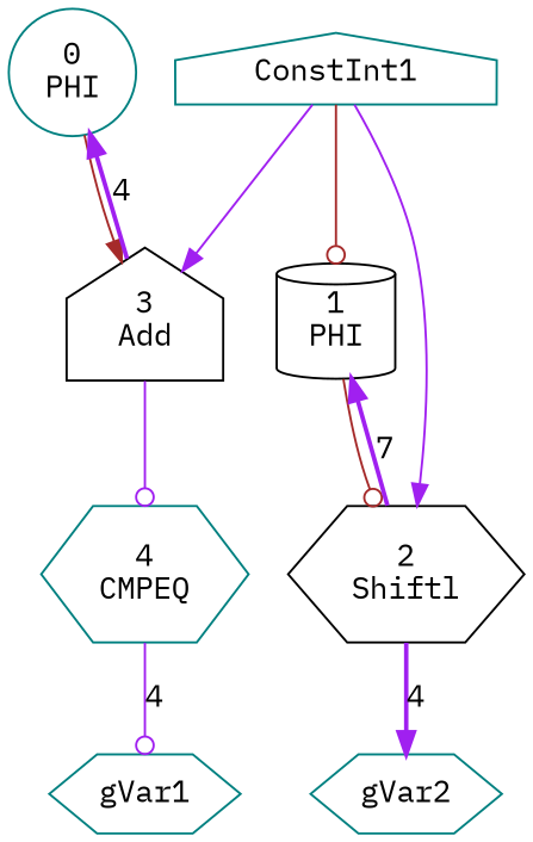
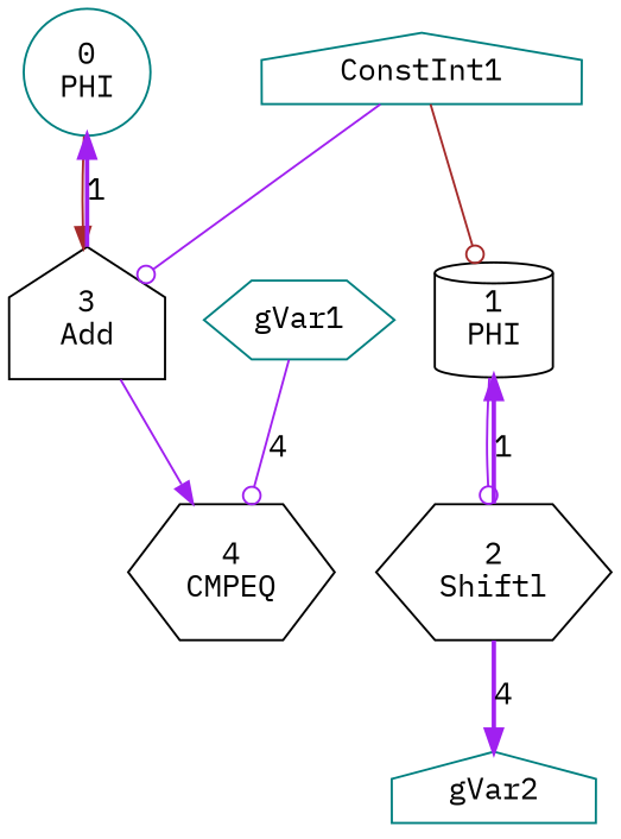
  digraph {
    fontname="IBM Plex Mono"
    node [color=teal fontname="IBM Plex Mono" shape=hexagon]
    edge [arrowhead=normal color=purple fontname="IBM Plex Mono"]
    n1 [label="0\nPHI" shape=circle]
    n2 [color=black label="3\nAdd" shape=house]
-   n3 [label="4\nCMPEQ"]
+   n3 [color=black label="4\nCMPEQ"]
    n4 [color=black label="1\nPHI" shape=cylinder]
    n5 [color=black label="2\nShiftl"]
-   n6 [label="gVar2\n"]
+   n6 [label="gVar2\n" shape=house]
    n7 [label="ConstInt1\n" shape=house]
    n8 [label="gVar1\n"]
    n1 -> n2 [color=brown]
-   n2 -> n1 [label=4 style=bold]
-   n2 -> n3 [arrowhead=odot]
-   n4 -> n5 [arrowhead=odot color=brown]
-   n5 -> n4 [label=7 style=bold]
+   n2 -> n1 [label=1 style=bold]
+   n2 -> n3
+   n4 -> n5 [arrowhead=odot]
+   n5 -> n4 [label=1 style=bold]
    n5 -> n6 [label=4 style=bold]
-   n7 -> n2
+   n7 -> n2 [arrowhead=odot]
    n7 -> n4 [arrowhead=odot color=brown]
-   n7 -> n5
-   n3 -> n8 [arrowhead=odot label=4]
+   n8 -> n3 [arrowhead=odot label=4]
  }
